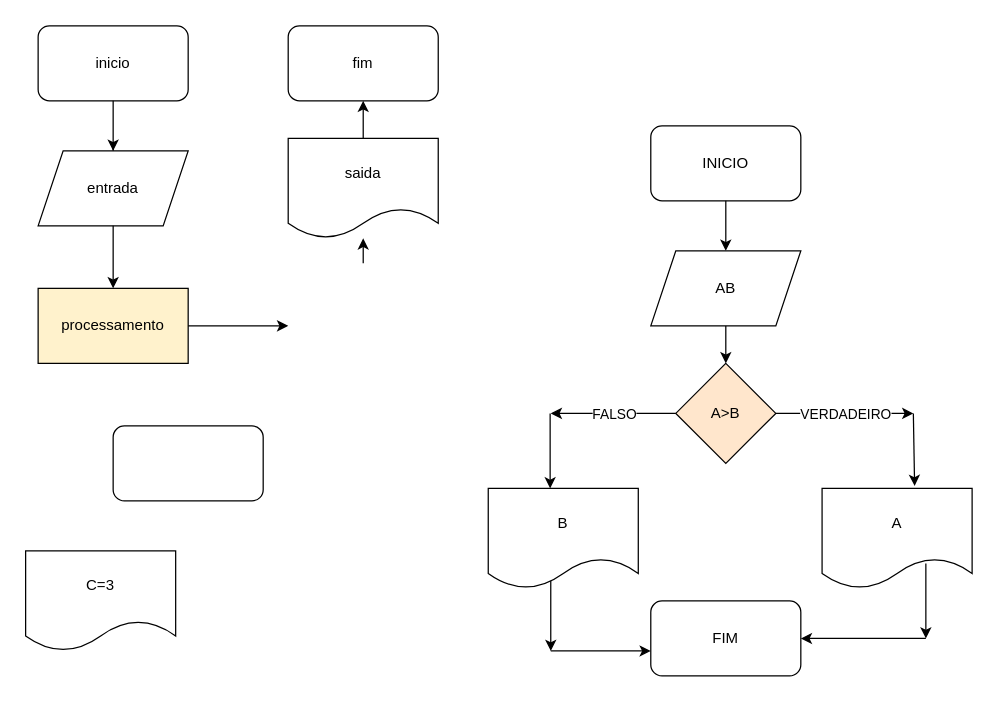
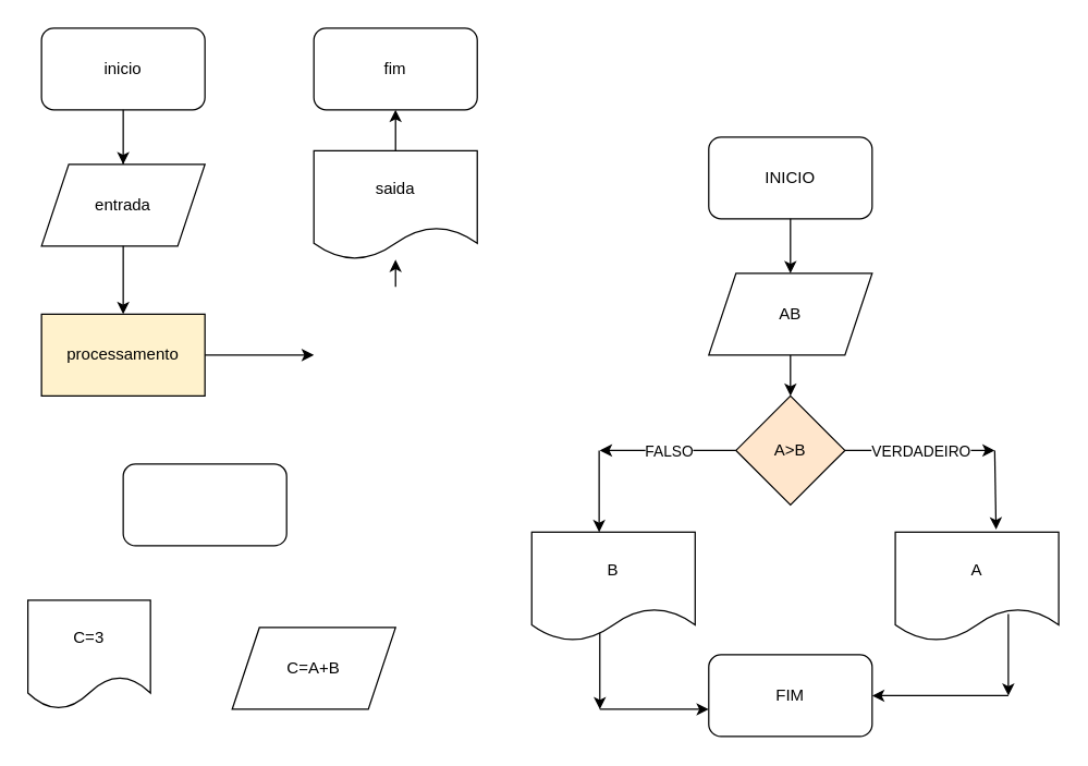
  <mxCell id="0" />
  <mxCell id="1" parent="0" />
  <mxCell id="2" value="inicio" style="rounded=1;whiteSpace=wrap;html=1;" vertex="1" parent="1"><mxGeometry x="30" y="20" width="120" height="60" as="geometry" /></mxCell>
  <mxCell id="3" value="saida" style="shape=document;whiteSpace=wrap;html=1;boundedLbl=1;" vertex="1" parent="1"><mxGeometry x="230" y="110" width="120" height="80" as="geometry" /></mxCell>
  <mxCell id="4" value="fim" style="rounded=1;whiteSpace=wrap;html=1;" vertex="1" parent="1"><mxGeometry x="230" y="20" width="120" height="60" as="geometry" /></mxCell>
  <mxCell id="5" value="entrada" style="shape=parallelogram;perimeter=parallelogramPerimeter;whiteSpace=wrap;html=1;fixedSize=1;" vertex="1" parent="1"><mxGeometry x="30" y="120" width="120" height="60" as="geometry" /></mxCell>
  <mxCell id="6" value="processamento" style="rounded=0;whiteSpace=wrap;html=1;fillColor=#fff2cc;" vertex="1" parent="1"><mxGeometry x="30" y="230" width="120" height="60" as="geometry" /></mxCell>
  <mxCell id="7" value="A&amp;gt;B" style="rhombus;whiteSpace=wrap;html=1;fillColor=#ffe6cc;" vertex="1" parent="1"><mxGeometry x="540" y="290" width="80" height="80" as="geometry" /></mxCell>
  <mxCell id="8" value="" style="endArrow=classic;html=1;rounded=0;exitX=0.5;exitY=0;exitDx=0;exitDy=0;" edge="1" parent="1" source="5"><mxGeometry width="50" height="50" relative="1" as="geometry"><mxPoint x="80" y="120" as="sourcePoint" /><mxPoint x="90" y="120" as="targetPoint" /><Array as="points"><mxPoint x="90" y="80" /></Array></mxGeometry></mxCell>
  <mxCell id="9" value="" style="endArrow=classic;html=1;rounded=0;entryX=0.5;entryY=0;entryDx=0;entryDy=0;" edge="1" parent="1" target="6"><mxGeometry width="50" height="50" relative="1" as="geometry"><mxPoint x="90" y="180" as="sourcePoint" /><mxPoint x="220" y="390" as="targetPoint" /><Array as="points"><mxPoint x="90" y="190" /><mxPoint x="90" y="180" /></Array></mxGeometry></mxCell>
  <mxCell id="10" value="" style="endArrow=classic;html=1;rounded=0;exitX=1;exitY=0.5;exitDx=0;exitDy=0;" edge="1" parent="1" source="6"><mxGeometry width="50" height="50" relative="1" as="geometry"><mxPoint x="170" y="285" as="sourcePoint" /><mxPoint x="230" y="260" as="targetPoint" /><Array as="points" /></mxGeometry></mxCell>
  <mxCell id="11" value="" style="endArrow=classic;html=1;rounded=0;" edge="1" parent="1" target="3"><mxGeometry width="50" height="50" relative="1" as="geometry"><mxPoint x="290" y="210" as="sourcePoint" /><mxPoint x="350" y="240" as="targetPoint" /><Array as="points"><mxPoint x="290" y="190" /></Array></mxGeometry></mxCell>
  <mxCell id="12" value="" style="endArrow=classic;html=1;rounded=0;exitX=0.5;exitY=0;exitDx=0;exitDy=0;entryX=0.5;entryY=1;entryDx=0;entryDy=0;" edge="1" parent="1" source="3" target="4"><mxGeometry width="50" height="50" relative="1" as="geometry"><mxPoint x="340" y="260" as="sourcePoint" /><mxPoint x="390" y="210" as="targetPoint" /></mxGeometry></mxCell>
  <mxCell id="13" value="INICIO" style="rounded=1;whiteSpace=wrap;html=1;" vertex="1" parent="1"><mxGeometry x="520" y="100" width="120" height="60" as="geometry" /></mxCell>
- <mxCell id="15" value="C=3" style="shape=document;whiteSpace=wrap;html=1;boundedLbl=1;" vertex="1" parent="1"><mxGeometry x="20" y="440" width="120" height="80" as="geometry" /></mxCell>
+ <mxCell id="14" value="C=A+B" style="shape=parallelogram;perimeter=parallelogramPerimeter;whiteSpace=wrap;html=1;fixedSize=1;" vertex="1" parent="1"><mxGeometry x="170" y="460" width="120" height="60" as="geometry" /></mxCell>
+ <mxCell id="15" value="C=3" style="shape=document;whiteSpace=wrap;html=1;boundedLbl=1;" vertex="1" parent="1"><mxGeometry x="20" y="440" width="90" height="80" as="geometry" /></mxCell>
  <mxCell id="16" value="FIM" style="rounded=1;whiteSpace=wrap;html=1;" vertex="1" parent="1"><mxGeometry x="520" y="480" width="120" height="60" as="geometry" /></mxCell>
  <mxCell id="17" value="" style="endArrow=classic;html=1;rounded=0;exitX=0.5;exitY=1;exitDx=0;exitDy=0;entryX=0.5;entryY=0;entryDx=0;entryDy=0;" edge="1" parent="1" source="13"><mxGeometry width="50" height="50" relative="1" as="geometry"><mxPoint x="340" y="260" as="sourcePoint" /><mxPoint x="580" y="200" as="targetPoint" /></mxGeometry></mxCell>
  <mxCell id="18" value="" style="endArrow=classic;html=1;rounded=0;exitX=1;exitY=0.5;exitDx=0;exitDy=0;" edge="1" parent="1" source="7"><mxGeometry relative="1" as="geometry"><mxPoint x="370" y="309.5" as="sourcePoint" /><mxPoint x="730" y="330" as="targetPoint" /></mxGeometry></mxCell>
  <mxCell id="19" value="VERDADEIRO" style="edgeLabel;resizable=0;html=1;align=center;verticalAlign=middle;" connectable="0" vertex="1" parent="18"><mxGeometry relative="1" as="geometry" /></mxCell>
  <mxCell id="20" value="" style="endArrow=classic;html=1;rounded=0;exitX=0;exitY=0.5;exitDx=0;exitDy=0;" edge="1" parent="1" source="7"><mxGeometry relative="1" as="geometry"><mxPoint x="510" y="320" as="sourcePoint" /><mxPoint x="440" y="330" as="targetPoint" /></mxGeometry></mxCell>
  <mxCell id="21" value="FALSO" style="edgeLabel;resizable=0;html=1;align=center;verticalAlign=middle;" connectable="0" vertex="1" parent="20"><mxGeometry relative="1" as="geometry" /></mxCell>
  <mxCell id="22" value="" style="rounded=1;whiteSpace=wrap;html=1;" vertex="1" parent="1"><mxGeometry x="90" y="340" width="120" height="60" as="geometry" /></mxCell>
  <mxCell id="23" value="" style="endArrow=classic;html=1;rounded=0;" edge="1" parent="1"><mxGeometry width="50" height="50" relative="1" as="geometry"><mxPoint x="439.5" y="330" as="sourcePoint" /><mxPoint x="439.5" y="390" as="targetPoint" /></mxGeometry></mxCell>
  <mxCell id="24" value="" style="endArrow=classic;html=1;rounded=0;entryX=0.425;entryY=-0.033;entryDx=0;entryDy=0;entryPerimeter=0;" edge="1" parent="1"><mxGeometry width="50" height="50" relative="1" as="geometry"><mxPoint x="730" y="330" as="sourcePoint" /><mxPoint x="731" y="388.02" as="targetPoint" /></mxGeometry></mxCell>
  <mxCell id="25" value="" style="endArrow=classic;html=1;rounded=0;exitX=0.5;exitY=1;exitDx=0;exitDy=0;entryX=0.5;entryY=0;entryDx=0;entryDy=0;" edge="1" parent="1" target="7"><mxGeometry width="50" height="50" relative="1" as="geometry"><mxPoint x="580" y="260" as="sourcePoint" /><mxPoint x="390" y="310" as="targetPoint" /></mxGeometry></mxCell>
  <mxCell id="26" value="" style="endArrow=classic;html=1;rounded=0;exitX=0.5;exitY=1;exitDx=0;exitDy=0;" edge="1" parent="1"><mxGeometry width="50" height="50" relative="1" as="geometry"><mxPoint x="440" y="450" as="sourcePoint" /><mxPoint x="440" y="520" as="targetPoint" /></mxGeometry></mxCell>
  <mxCell id="27" value="" style="endArrow=classic;html=1;rounded=0;" edge="1" parent="1"><mxGeometry width="50" height="50" relative="1" as="geometry"><mxPoint x="440" y="520" as="sourcePoint" /><mxPoint x="520" y="520" as="targetPoint" /></mxGeometry></mxCell>
  <mxCell id="28" value="" style="endArrow=classic;html=1;rounded=0;exitX=0.5;exitY=1;exitDx=0;exitDy=0;" edge="1" parent="1"><mxGeometry width="50" height="50" relative="1" as="geometry"><mxPoint x="740" y="450" as="sourcePoint" /><mxPoint x="740" y="510" as="targetPoint" /></mxGeometry></mxCell>
  <mxCell id="29" value="" style="endArrow=classic;html=1;rounded=0;entryX=1;entryY=0.5;entryDx=0;entryDy=0;" edge="1" parent="1" target="16"><mxGeometry width="50" height="50" relative="1" as="geometry"><mxPoint x="740" y="510" as="sourcePoint" /><mxPoint x="390" y="310" as="targetPoint" /></mxGeometry></mxCell>
  <mxCell id="30" value="AB" style="shape=parallelogram;perimeter=parallelogramPerimeter;whiteSpace=wrap;html=1;fixedSize=1;" vertex="1" parent="1"><mxGeometry x="520" y="200" width="120" height="60" as="geometry" /></mxCell>
  <mxCell id="31" value="B" style="shape=document;whiteSpace=wrap;html=1;boundedLbl=1;" vertex="1" parent="1"><mxGeometry x="390" y="390" width="120" height="80" as="geometry" /></mxCell>
  <mxCell id="32" value="A" style="shape=document;whiteSpace=wrap;html=1;boundedLbl=1;" vertex="1" parent="1"><mxGeometry x="657" y="390" width="120" height="80" as="geometry" /></mxCell>
